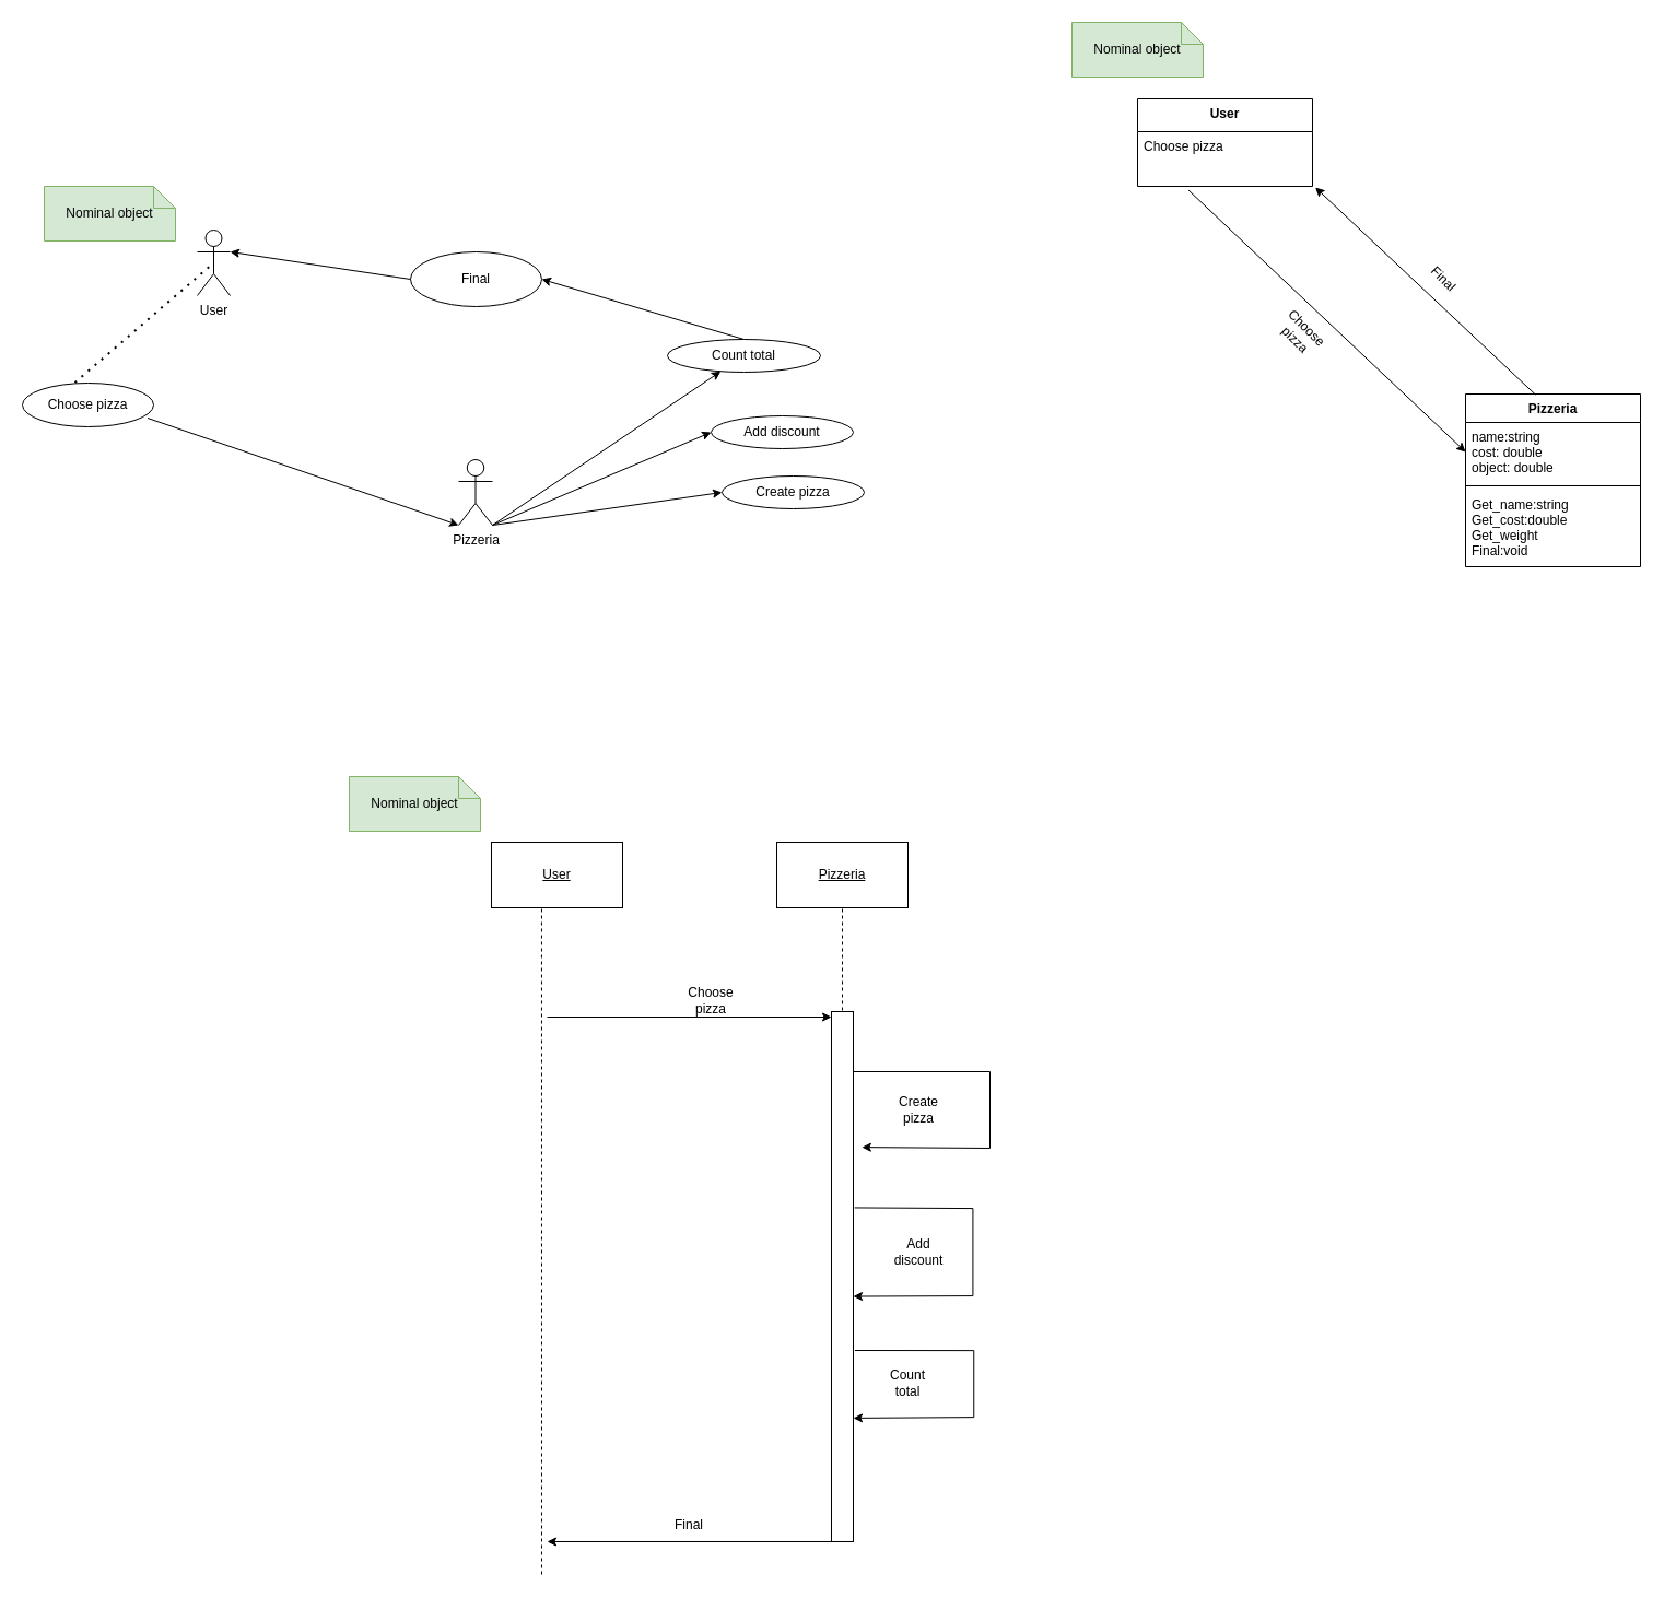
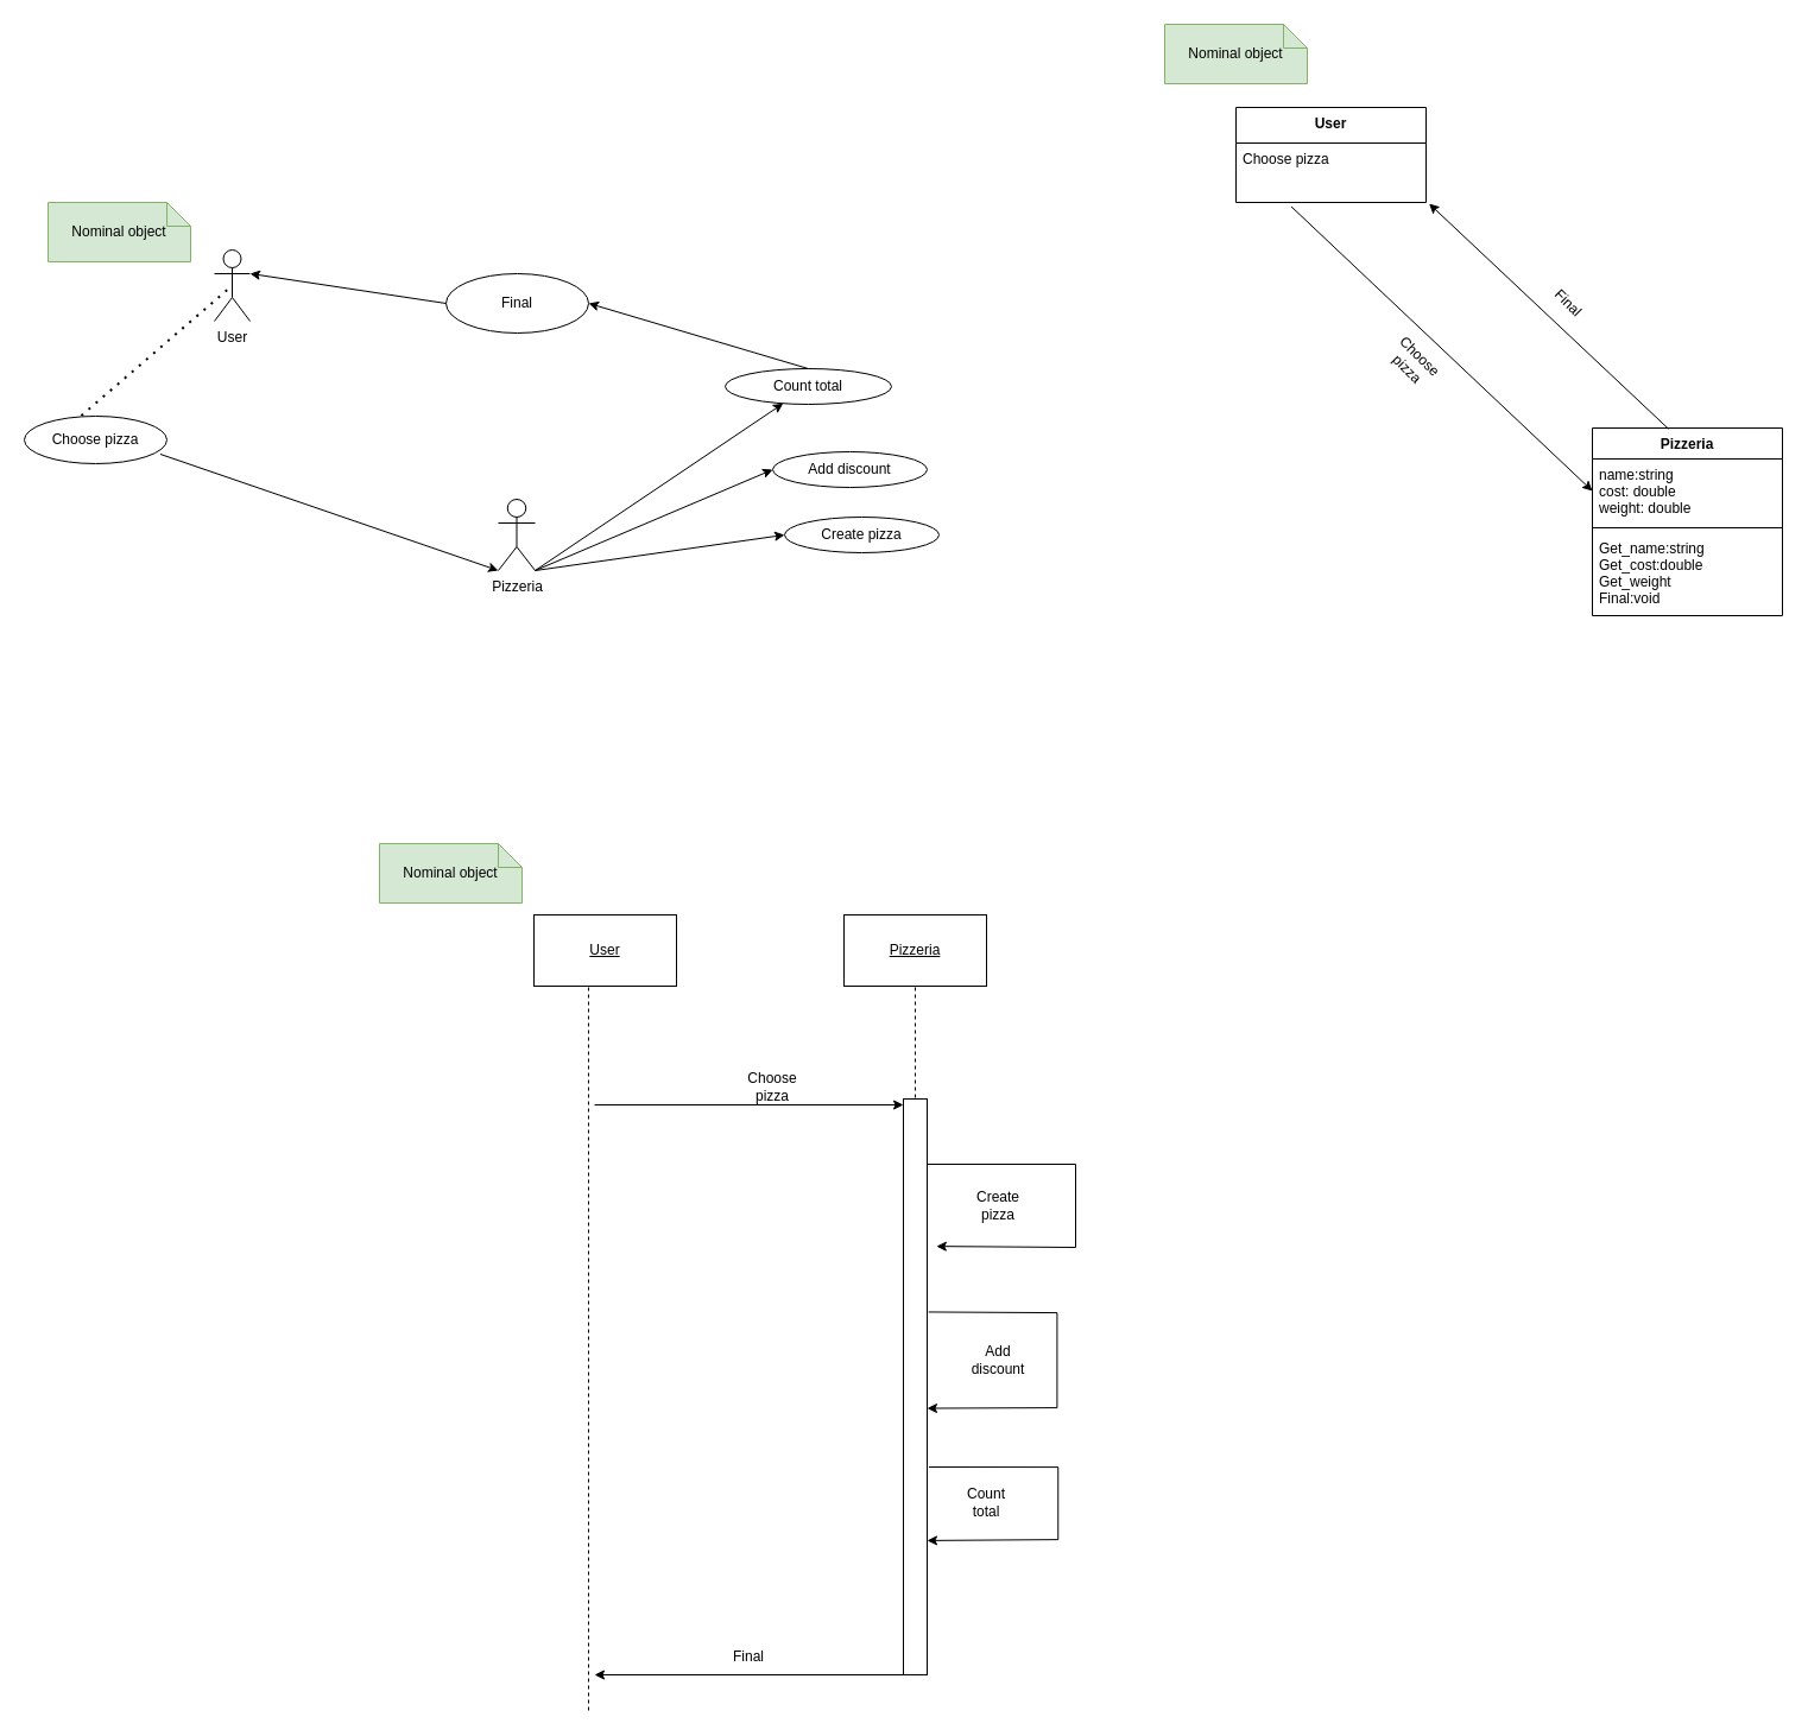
  <mxCell id="0" />
  <mxCell id="1" parent="0" />
  <mxCell id="2" value="User" style="shape=umlActor;verticalLabelPosition=bottom;verticalAlign=top;html=1;outlineConnect=0;" parent="1" vertex="1"><mxGeometry x="180" y="210" width="30" height="60" as="geometry" /></mxCell>
  <mxCell id="3" value="Pizzeria" style="shape=umlActor;verticalLabelPosition=bottom;verticalAlign=top;html=1;outlineConnect=0;" parent="1" vertex="1"><mxGeometry x="419" y="420" width="31" height="60" as="geometry" /></mxCell>
  <mxCell id="4" value="Nominal object" style="shape=note;size=20;whiteSpace=wrap;html=1;fontSize=12;fillColor=#d5e8d4;strokeColor=#82b366;" parent="1" vertex="1"><mxGeometry x="40" y="170" width="120" height="50" as="geometry" /></mxCell>
  <mxCell id="5" value="Choose pizza" style="ellipse;whiteSpace=wrap;html=1;" parent="1" vertex="1"><mxGeometry y="350" width="120" height="40" as="geometry" x="20" /></mxCell>
  <mxCell id="6" value="" style="endArrow=none;dashed=1;html=1;dashPattern=1 3;strokeWidth=2;rounded=0;entryX=0.5;entryY=0.5;entryDx=0;entryDy=0;entryPerimeter=0;exitX=0.4;exitY=-0.012;exitDx=0;exitDy=0;exitPerimeter=0;" parent="1" source="5" target="2" edge="1"><mxGeometry width="50" height="50" relative="1" as="geometry"><mxPoint x="410" y="350" as="sourcePoint" /><mxPoint x="460" y="300" as="targetPoint" /></mxGeometry></mxCell>
  <mxCell id="7" value="" style="endArrow=classic;html=1;rounded=0;exitX=0.954;exitY=0.8;exitDx=0;exitDy=0;exitPerimeter=0;entryX=0;entryY=1;entryDx=0;entryDy=0;entryPerimeter=0;" parent="1" source="5" target="3" edge="1"><mxGeometry width="50" height="50" relative="1" as="geometry"><mxPoint x="410" y="350" as="sourcePoint" /><mxPoint x="460" y="300" as="targetPoint" /></mxGeometry></mxCell>
  <mxCell id="8" value="Add discount" style="ellipse;whiteSpace=wrap;html=1;" parent="1" vertex="1"><mxGeometry x="650" y="380" width="130" height="30" as="geometry" /></mxCell>
  <mxCell id="9" value="Create pizza" style="ellipse;whiteSpace=wrap;html=1;" parent="1" vertex="1"><mxGeometry x="660" y="435" width="130" height="30" as="geometry" /></mxCell>
  <mxCell id="10" value="" style="endArrow=classic;html=1;rounded=0;exitX=1;exitY=1;exitDx=0;exitDy=0;exitPerimeter=0;entryX=0;entryY=0.5;entryDx=0;entryDy=0;" parent="1" source="3" target="9" edge="1"><mxGeometry width="50" height="50" relative="1" as="geometry"><mxPoint x="410" y="350" as="sourcePoint" /><mxPoint x="460" y="300" as="targetPoint" /></mxGeometry></mxCell>
  <mxCell id="11" value="" style="endArrow=classic;html=1;rounded=0;exitX=1;exitY=1;exitDx=0;exitDy=0;exitPerimeter=0;entryX=0;entryY=0.5;entryDx=0;entryDy=0;" parent="1" source="3" target="8" edge="1"><mxGeometry width="50" height="50" relative="1" as="geometry"><mxPoint x="410" y="350" as="sourcePoint" /><mxPoint x="460" y="300" as="targetPoint" /></mxGeometry></mxCell>
  <mxCell id="12" value="Count total" style="ellipse;whiteSpace=wrap;html=1;" parent="1" vertex="1"><mxGeometry x="610" y="310" width="140" height="30" as="geometry" /></mxCell>
  <mxCell id="13" value="" style="endArrow=classic;html=1;rounded=0;exitX=1;exitY=1;exitDx=0;exitDy=0;exitPerimeter=0;" parent="1" source="3" target="12" edge="1"><mxGeometry width="50" height="50" relative="1" as="geometry"><mxPoint x="410" y="350" as="sourcePoint" /><mxPoint x="460" y="300" as="targetPoint" /></mxGeometry></mxCell>
  <mxCell id="14" value="" style="endArrow=classic;html=1;rounded=0;exitX=0.5;exitY=0;exitDx=0;exitDy=0;entryX=1;entryY=0.5;entryDx=0;entryDy=0;" parent="1" source="12" target="15" edge="1"><mxGeometry width="50" height="50" relative="1" as="geometry"><mxPoint x="410" y="350" as="sourcePoint" /><mxPoint x="780" y="150" as="targetPoint" /></mxGeometry></mxCell>
  <mxCell id="15" value="Final" style="ellipse;whiteSpace=wrap;html=1;" parent="1" vertex="1"><mxGeometry x="375" y="230" width="120" height="50" as="geometry" /></mxCell>
  <mxCell id="16" value="" style="endArrow=classic;html=1;rounded=0;exitX=0;exitY=0.5;exitDx=0;exitDy=0;entryX=1;entryY=0.333;entryDx=0;entryDy=0;entryPerimeter=0;" parent="1" source="15" target="2" edge="1"><mxGeometry width="50" height="50" relative="1" as="geometry"><mxPoint x="290.52" y="308.52" as="sourcePoint" /><mxPoint x="490" y="300" as="targetPoint" /></mxGeometry></mxCell>
  <mxCell id="17" value="User" style="swimlane;fontStyle=1;align=center;verticalAlign=top;childLayout=stackLayout;horizontal=1;startSize=30;horizontalStack=0;resizeParent=1;resizeParentMax=0;resizeLast=0;collapsible=1;marginBottom=0;" parent="1" vertex="1"><mxGeometry x="1040" y="90" width="160" height="80" as="geometry" /></mxCell>
  <mxCell id="18" value="" style="line;strokeWidth=1;fillColor=none;align=left;verticalAlign=middle;spacingTop=-1;spacingLeft=3;spacingRight=3;rotatable=0;labelPosition=right;points=[];portConstraint=eastwest;strokeColor=inherit;" parent="17" vertex="1"><mxGeometry y="30" width="160" as="geometry" /></mxCell>
  <mxCell id="19" value="Choose pizza" style="text;strokeColor=none;fillColor=none;align=left;verticalAlign=top;spacingLeft=4;spacingRight=4;overflow=hidden;rotatable=0;points=[[0,0.5],[1,0.5]];portConstraint=eastwest;" parent="17" vertex="1"><mxGeometry y="30" width="160" height="50" as="geometry" /></mxCell>
  <mxCell id="20" value="Nominal object" style="shape=note;size=20;whiteSpace=wrap;html=1;fontSize=12;fillColor=#d5e8d4;strokeColor=#82b366;" parent="1" vertex="1"><mxGeometry x="980" y="20" width="120" height="50" as="geometry" /></mxCell>
  <mxCell id="21" value="Pizzeria" style="swimlane;fontStyle=1;align=center;verticalAlign=top;childLayout=stackLayout;horizontal=1;startSize=26;horizontalStack=0;resizeParent=1;resizeParentMax=0;resizeLast=0;collapsible=1;marginBottom=0;" parent="1" vertex="1"><mxGeometry x="1340" y="360" width="160" height="158" as="geometry" /></mxCell>
- <mxCell id="22" value="name:string&#10;cost: double&#10;object: double" style="text;strokeColor=none;fillColor=none;align=left;verticalAlign=top;spacingLeft=4;spacingRight=4;overflow=hidden;rotatable=0;points=[[0,0.5],[1,0.5]];portConstraint=eastwest;" parent="21" vertex="1"><mxGeometry y="26" width="160" height="54" as="geometry" /></mxCell>
+ <mxCell id="22" value="name:string&#10;cost: double&#10;weight: double" style="text;strokeColor=none;fillColor=none;align=left;verticalAlign=top;spacingLeft=4;spacingRight=4;overflow=hidden;rotatable=0;points=[[0,0.5],[1,0.5]];portConstraint=eastwest;" parent="21" vertex="1"><mxGeometry y="26" width="160" height="54" as="geometry" /></mxCell>
  <mxCell id="23" value="" style="line;strokeWidth=1;fillColor=none;align=left;verticalAlign=middle;spacingTop=-1;spacingLeft=3;spacingRight=3;rotatable=0;labelPosition=right;points=[];portConstraint=eastwest;strokeColor=inherit;" parent="21" vertex="1"><mxGeometry y="80" width="160" height="8" as="geometry" /></mxCell>
  <mxCell id="24" value="Get_name:string&#10;Get_cost:double&#10;Get_weight&#10;Final:void" style="text;strokeColor=none;fillColor=none;align=left;verticalAlign=top;spacingLeft=4;spacingRight=4;overflow=hidden;rotatable=0;points=[[0,0.5],[1,0.5]];portConstraint=eastwest;" parent="21" vertex="1"><mxGeometry y="88" width="160" height="70" as="geometry" /></mxCell>
  <mxCell id="25" value="" style="endArrow=classic;html=1;rounded=0;exitX=0.291;exitY=1.07;exitDx=0;exitDy=0;exitPerimeter=0;entryX=0;entryY=0.5;entryDx=0;entryDy=0;" parent="1" source="19" target="22" edge="1"><mxGeometry width="50" height="50" relative="1" as="geometry"><mxPoint x="1130" y="290" as="sourcePoint" /><mxPoint x="1180" y="240" as="targetPoint" /></mxGeometry></mxCell>
  <mxCell id="26" value="Choose pizza" style="text;html=1;strokeColor=none;fillColor=none;align=center;verticalAlign=middle;whiteSpace=wrap;rounded=0;rotation=45;" parent="1" vertex="1"><mxGeometry x="1160" y="290" width="60" height="30" as="geometry" /></mxCell>
  <mxCell id="27" value="" style="endArrow=classic;html=1;rounded=0;exitX=0.4;exitY=0.004;exitDx=0;exitDy=0;exitPerimeter=0;entryX=1.016;entryY=1.02;entryDx=0;entryDy=0;entryPerimeter=0;" parent="1" source="21" target="19" edge="1"><mxGeometry width="50" height="50" relative="1" as="geometry"><mxPoint x="1530" y="320" as="sourcePoint" /><mxPoint x="1580" y="270" as="targetPoint" /></mxGeometry></mxCell>
  <mxCell id="28" value="Final" style="text;html=1;strokeColor=none;fillColor=none;align=center;verticalAlign=middle;whiteSpace=wrap;rounded=0;rotation=45;" parent="1" vertex="1"><mxGeometry x="1290" y="240" width="60" height="30" as="geometry" /></mxCell>
  <mxCell id="29" value="&lt;u&gt;User&lt;/u&gt;" style="rounded=0;whiteSpace=wrap;html=1;" parent="1" vertex="1"><mxGeometry x="449" y="770" width="120" height="60" as="geometry" /></mxCell>
  <mxCell id="30" value="&lt;u&gt;Pizzeria&lt;/u&gt;" style="rounded=0;whiteSpace=wrap;html=1;" parent="1" vertex="1"><mxGeometry x="710" y="770" width="120" height="60" as="geometry" /></mxCell>
  <mxCell id="31" value="" style="endArrow=none;dashed=1;html=1;rounded=0;entryX=0.383;entryY=0.985;entryDx=0;entryDy=0;entryPerimeter=0;" parent="1" target="29" edge="1"><mxGeometry width="50" height="50" relative="1" as="geometry"><mxPoint x="495" y="1440" as="sourcePoint" /><mxPoint x="790" y="910" as="targetPoint" /></mxGeometry></mxCell>
  <mxCell id="32" value="" style="endArrow=none;dashed=1;html=1;rounded=0;startArrow=none;" parent="1" target="30" edge="1"><mxGeometry width="50" height="50" relative="1" as="geometry"><mxPoint x="770" y="930" as="sourcePoint" /><mxPoint x="790" y="910" as="targetPoint" /></mxGeometry></mxCell>
  <mxCell id="33" value="Nominal object" style="shape=note;size=20;whiteSpace=wrap;html=1;fontSize=12;fillColor=#d5e8d4;strokeColor=#82b366;" parent="1" vertex="1"><mxGeometry x="319" y="710" width="120" height="50" as="geometry" /></mxCell>
  <mxCell id="34" value="" style="endArrow=classic;html=1;rounded=0;entryX=0;entryY=0;entryDx=0;entryDy=0;" parent="1" edge="1"><mxGeometry width="50" height="50" relative="1" as="geometry"><mxPoint x="500" y="930" as="sourcePoint" /><mxPoint x="760" y="930" as="targetPoint" /></mxGeometry></mxCell>
  <mxCell id="35" value="Choose pizza" style="text;html=1;strokeColor=none;fillColor=none;align=center;verticalAlign=middle;whiteSpace=wrap;rounded=0;" parent="1" vertex="1"><mxGeometry x="620" y="900" width="60" height="30" as="geometry" /></mxCell>
  <mxCell id="36" value="" style="endArrow=none;dashed=1;html=1;rounded=0;" parent="1" edge="1"><mxGeometry width="50" height="50" relative="1" as="geometry"><mxPoint x="770" y="1170" as="sourcePoint" /><mxPoint x="770" y="1090" as="targetPoint" /></mxGeometry></mxCell>
  <mxCell id="37" value="" style="endArrow=classic;html=1;rounded=0;exitX=0.75;exitY=0;exitDx=0;exitDy=0;entryX=1.143;entryY=0.144;entryDx=0;entryDy=0;entryPerimeter=0;" parent="1" edge="1"><mxGeometry width="50" height="50" relative="1" as="geometry"><mxPoint x="780" y="980" as="sourcePoint" /><mxPoint x="787.86" y="1049.12" as="targetPoint" /><Array as="points"><mxPoint x="905" y="980" /><mxPoint x="905" y="1050" /></Array></mxGeometry></mxCell>
  <mxCell id="38" value="Create pizza" style="text;html=1;strokeColor=none;fillColor=none;align=center;verticalAlign=middle;whiteSpace=wrap;rounded=0;" parent="1" vertex="1"><mxGeometry x="810" y="1000" width="60" height="30" as="geometry" /></mxCell>
  <mxCell id="39" value="" style="endArrow=classic;html=1;rounded=0;exitX=1.087;exitY=0.207;exitDx=0;exitDy=0;exitPerimeter=0;entryX=1.029;entryY=0.376;entryDx=0;entryDy=0;entryPerimeter=0;" parent="1" edge="1"><mxGeometry width="50" height="50" relative="1" as="geometry"><mxPoint x="781.16" y="1104.44" as="sourcePoint" /><mxPoint x="780" y="1185.56" as="targetPoint" /><Array as="points"><mxPoint x="889.42" y="1105.08" /><mxPoint x="889.42" y="1185.08" /></Array></mxGeometry></mxCell>
  <mxCell id="40" value="Add discount" style="text;html=1;strokeColor=none;fillColor=none;align=center;verticalAlign=middle;whiteSpace=wrap;rounded=0;" parent="1" vertex="1"><mxGeometry x="810" y="1130" width="60" height="30" as="geometry" /></mxCell>
  <mxCell id="41" value="" style="endArrow=classic;html=1;rounded=0;exitX=1.058;exitY=0.456;exitDx=0;exitDy=0;exitPerimeter=0;entryX=0.987;entryY=0.585;entryDx=0;entryDy=0;entryPerimeter=0;" parent="1" edge="1"><mxGeometry width="50" height="50" relative="1" as="geometry"><mxPoint x="781.42" y="1235" as="sourcePoint" /><mxPoint x="780" y="1296.92" as="targetPoint" /><Array as="points"><mxPoint x="890.26" y="1235.12" /><mxPoint x="890.26" y="1296.12" /></Array></mxGeometry></mxCell>
  <mxCell id="42" value="Count total" style="text;html=1;strokeColor=none;fillColor=none;align=center;verticalAlign=middle;whiteSpace=wrap;rounded=0;" parent="1" vertex="1"><mxGeometry x="800" y="1250" width="60" height="30" as="geometry" /></mxCell>
  <mxCell id="43" value="" style="endArrow=classic;html=1;rounded=0;exitX=0;exitY=1;exitDx=0;exitDy=0;exitPerimeter=0;" parent="1" source="45" edge="1"><mxGeometry width="50" height="50" relative="1" as="geometry"><mxPoint x="756.58" y="1412.725" as="sourcePoint" /><mxPoint x="500" y="1410" as="targetPoint" /></mxGeometry></mxCell>
  <mxCell id="44" value="Final" style="text;html=1;strokeColor=none;fillColor=none;align=center;verticalAlign=middle;whiteSpace=wrap;rounded=0;" parent="1" vertex="1"><mxGeometry x="600" y="1380" width="60" height="30" as="geometry" /></mxCell>
  <mxCell id="45" value="" style="rounded=0;whiteSpace=wrap;html=1;" parent="1" vertex="1"><mxGeometry x="760" y="925" width="20" height="485" as="geometry" /></mxCell>
